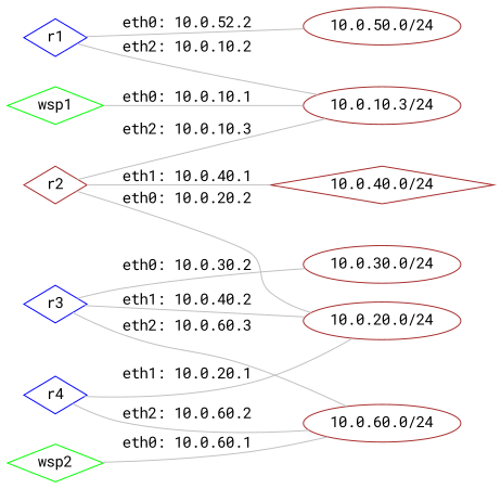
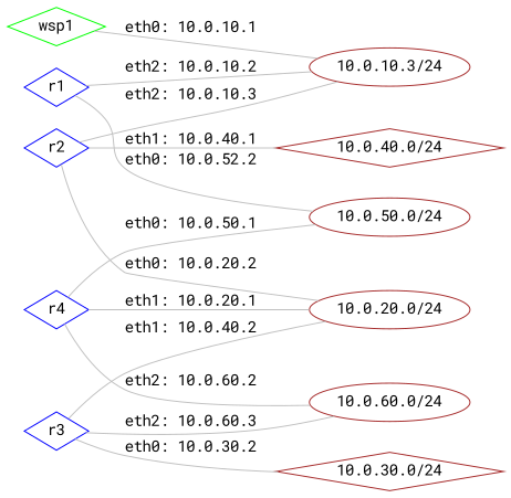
  graph {
    fontname="Roboto Mono"
    rankdir=LR
    node [color=brown fontname="Roboto Mono" shape=diamond]
    edge [color=gray fontname="Roboto Mono"]
    r1 [color=blue]
    n2 [label="10.0.50.0/24" shape=ellipse]
    n3 [label="10.0.10.3/24" shape=ellipse]
-   n4 [label="10.0.30.0/24" shape=ellipse]
-   r2
+   n4 [label="10.0.30.0/24"]
+   r2 [color=blue]
    n6 [label="10.0.20.0/24" shape=ellipse]
    n7 [label="10.0.40.0/24"]
    r3 [color=blue]
    n9 [label="10.0.60.0/24" shape=ellipse]
    r4 [color=blue]
    wsp1 [color=green]
-   wsp2 [color=green]
    r1 -- n2 [label="eth0: 10.0.52.2"]
    r1 -- n3 [label="eth2: 10.0.10.2"]
    r2 -- n3 [label="eth2: 10.0.10.3"]
    r2 -- n6 [label="eth0: 10.0.20.2"]
    r2 -- n7 [label="eth1: 10.0.40.1"]
    r3 -- n4 [label="eth0: 10.0.30.2"]
    r3 -- n6 [label="eth1: 10.0.40.2"]
    r3 -- n9 [label="eth2: 10.0.60.3"]
+   r4 -- n2 [label="eth0: 10.0.50.1"]
    r4 -- n6 [label="eth1: 10.0.20.1"]
    r4 -- n9 [label="eth2: 10.0.60.2"]
    wsp1 -- n3 [label="eth0: 10.0.10.1"]
-   wsp2 -- n9 [label="eth0: 10.0.60.1"]
  }
